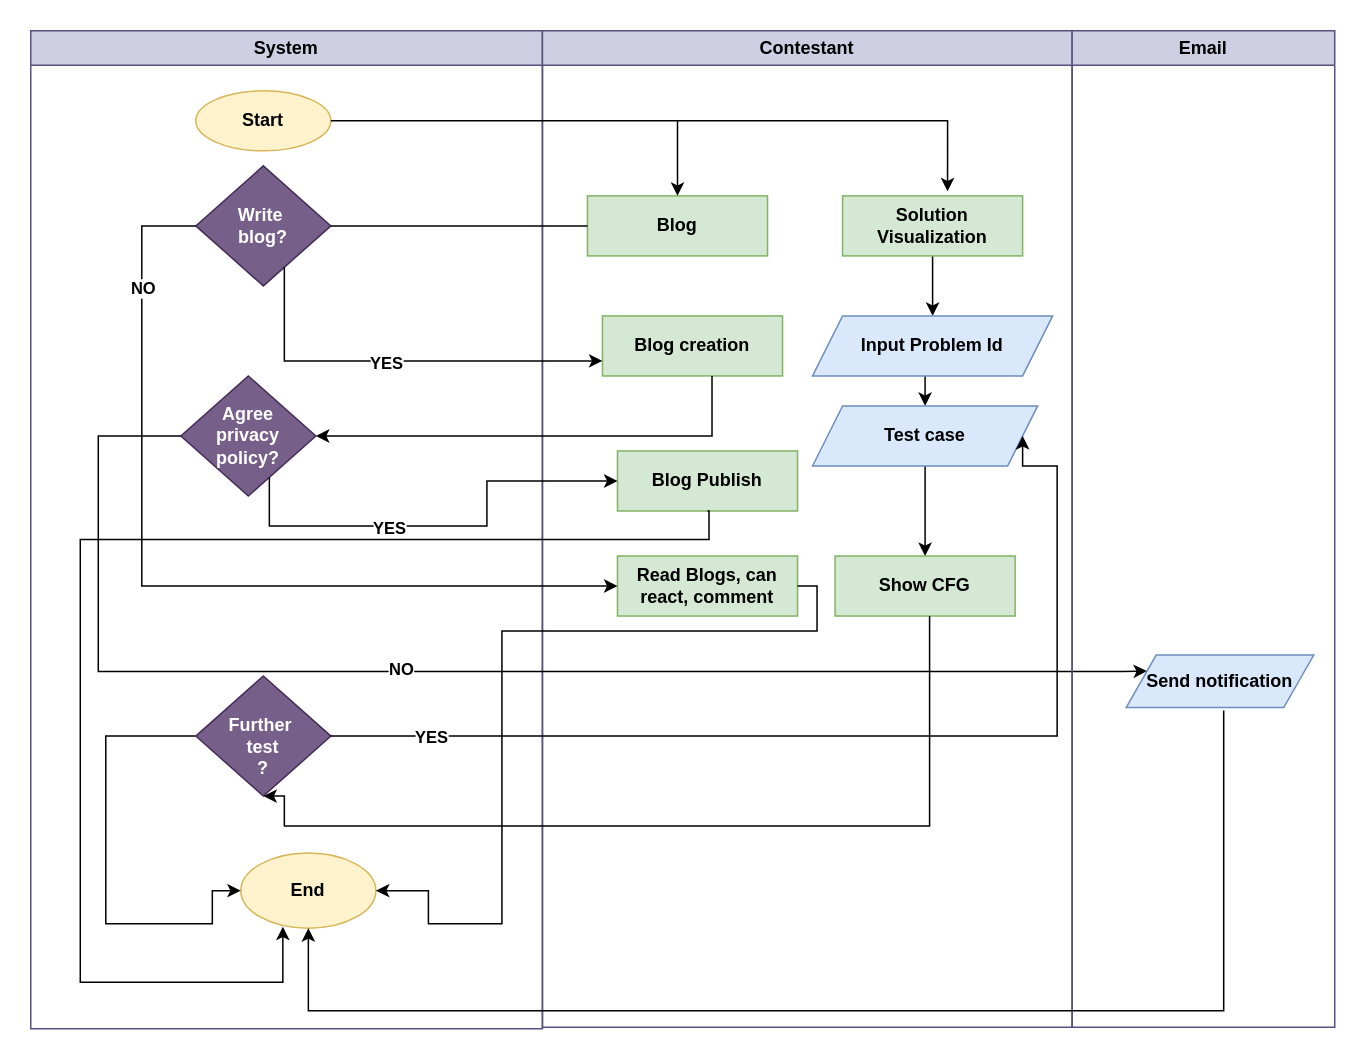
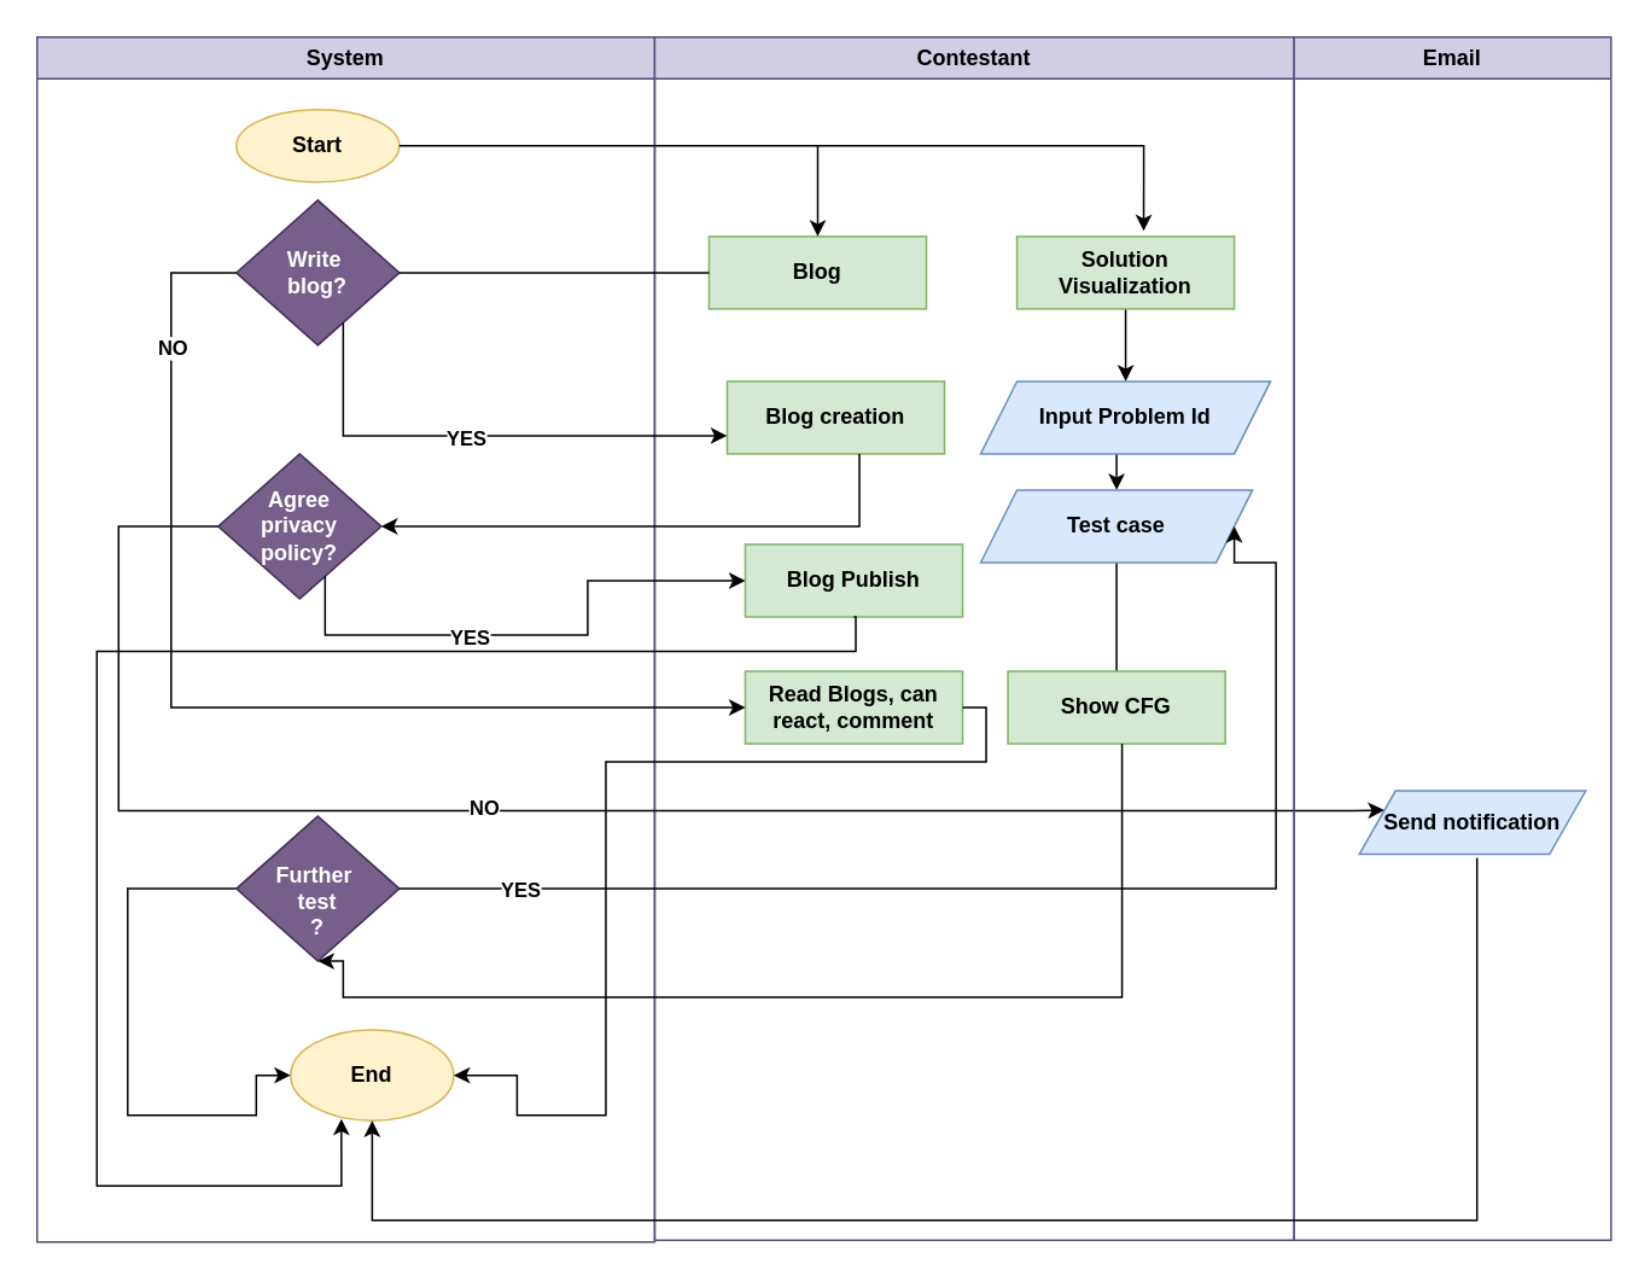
  <mxCell id="0" />
  <mxCell id="1" parent="0" />
  <mxCell id="2" value="System" style="swimlane;whiteSpace=wrap;html=1;fillColor=#d0cee2;strokeColor=#56517e;" parent="1" vertex="1"><mxGeometry x="20" y="20" width="341" height="665" as="geometry" /></mxCell>
  <mxCell id="3" value="&lt;b&gt;Start&lt;/b&gt;" style="ellipse;whiteSpace=wrap;html=1;fillColor=#fff2cc;strokeColor=#d6b656;" parent="2" vertex="1"><mxGeometry x="110" y="40" width="90" height="40" as="geometry" /></mxCell>
  <mxCell id="4" value="&lt;b&gt;Write&amp;nbsp;&lt;/b&gt;&lt;div&gt;&lt;b&gt;blog?&lt;/b&gt;&lt;/div&gt;" style="rhombus;whiteSpace=wrap;html=1;fillColor=#76608a;strokeColor=#432D57;fontColor=#ffffff;" parent="2" vertex="1"><mxGeometry x="110" y="90" width="90" height="80" as="geometry" /></mxCell>
  <mxCell id="5" value="&lt;b&gt;Agree&lt;/b&gt;&lt;div&gt;&lt;b&gt;privacy&lt;/b&gt;&lt;br&gt;&lt;div&gt;&lt;b&gt;policy?&lt;/b&gt;&lt;/div&gt;&lt;/div&gt;" style="rhombus;whiteSpace=wrap;html=1;fillColor=#76608a;strokeColor=#432D57;fontColor=#ffffff;" parent="2" vertex="1"><mxGeometry x="100" y="230" width="90" height="80" as="geometry" /></mxCell>
  <mxCell id="6" value="&lt;b&gt;End&lt;/b&gt;" style="ellipse;whiteSpace=wrap;html=1;fillColor=#fff2cc;strokeColor=#d6b656;" parent="2" vertex="1"><mxGeometry x="140" y="548" width="90" height="50" as="geometry" /></mxCell>
  <mxCell id="7" style="edgeStyle=orthogonalEdgeStyle;rounded=0;orthogonalLoop=1;jettySize=auto;html=1;entryX=0;entryY=0.5;entryDx=0;entryDy=0;" parent="2" source="8" target="6" edge="1"><mxGeometry relative="1" as="geometry"><Array as="points"><mxPoint x="50" y="470" /><mxPoint x="50" y="595" /><mxPoint x="121" y="595" /><mxPoint x="121" y="573" /></Array></mxGeometry></mxCell>
  <mxCell id="8" value="&lt;b&gt;&amp;nbsp;&lt;/b&gt;&lt;div&gt;&lt;b&gt;Further&amp;nbsp;&lt;/b&gt;&lt;div&gt;&lt;b&gt;test&lt;/b&gt;&lt;div&gt;&lt;b&gt;?&lt;/b&gt;&lt;/div&gt;&lt;/div&gt;&lt;/div&gt;" style="rhombus;whiteSpace=wrap;html=1;fillColor=#76608a;strokeColor=#432D57;fontColor=#ffffff;" parent="2" vertex="1"><mxGeometry x="110" y="430" width="90" height="80" as="geometry" /></mxCell>
  <mxCell id="9" value="Contestant" style="swimlane;whiteSpace=wrap;html=1;startSize=23;fillColor=#d0cee2;strokeColor=#56517e;" parent="1" vertex="1"><mxGeometry x="361" y="20" width="353" height="664" as="geometry" /></mxCell>
  <mxCell id="10" value="&lt;b&gt;Blog&lt;/b&gt;" style="rounded=0;whiteSpace=wrap;html=1;fillColor=#d5e8d4;strokeColor=#82b366;" parent="9" vertex="1"><mxGeometry x="30" y="110" width="120" height="40" as="geometry" /></mxCell>
  <mxCell id="11" style="edgeStyle=orthogonalEdgeStyle;rounded=0;orthogonalLoop=1;jettySize=auto;html=1;exitX=0.5;exitY=1;exitDx=0;exitDy=0;entryX=0.5;entryY=0;entryDx=0;entryDy=0;" parent="9" source="12" target="18" edge="1"><mxGeometry relative="1" as="geometry" /></mxCell>
  <mxCell id="12" value="&lt;b&gt;Solution Visualization&lt;/b&gt;" style="rounded=0;whiteSpace=wrap;html=1;fillColor=#d5e8d4;strokeColor=#82b366;" parent="9" vertex="1"><mxGeometry x="200" y="110" width="120" height="40" as="geometry" /></mxCell>
  <mxCell id="13" value="&lt;b&gt;Blog creation&lt;/b&gt;" style="rounded=0;whiteSpace=wrap;html=1;fillColor=#d5e8d4;strokeColor=#82b366;" parent="9" vertex="1"><mxGeometry x="40" y="190" width="120" height="40" as="geometry" /></mxCell>
  <mxCell id="14" value="&lt;b&gt;Read Blogs, can react, comment&lt;/b&gt;" style="rounded=0;whiteSpace=wrap;html=1;fillColor=#d5e8d4;strokeColor=#82b366;" parent="9" vertex="1"><mxGeometry x="50" y="350" width="120" height="40" as="geometry" /></mxCell>
  <mxCell id="15" value="&lt;b&gt;Blog Publish&lt;/b&gt;" style="rounded=0;whiteSpace=wrap;html=1;fillColor=#d5e8d4;strokeColor=#82b366;" parent="9" vertex="1"><mxGeometry x="50" y="280" width="120" height="40" as="geometry" /></mxCell>
  <mxCell id="16" value="" style="endArrow=classic;html=1;rounded=0;" parent="9" target="10" edge="1"><mxGeometry width="50" height="50" relative="1" as="geometry"><mxPoint x="90" y="60" as="sourcePoint" /><mxPoint x="120" y="10" as="targetPoint" /></mxGeometry></mxCell>
  <mxCell id="17" style="edgeStyle=orthogonalEdgeStyle;rounded=0;orthogonalLoop=1;jettySize=auto;html=1;" parent="9" source="18" target="20" edge="1"><mxGeometry relative="1" as="geometry"><Array as="points"><mxPoint x="255" y="240" /><mxPoint x="255" y="240" /></Array></mxGeometry></mxCell>
  <mxCell id="18" value="&lt;b&gt;Input Problem Id&lt;/b&gt;" style="shape=parallelogram;perimeter=parallelogramPerimeter;whiteSpace=wrap;html=1;fixedSize=1;fillColor=#dae8fc;strokeColor=#6c8ebf;" parent="9" vertex="1"><mxGeometry x="180" y="190" width="160" height="40" as="geometry" /></mxCell>
- <mxCell id="19" style="edgeStyle=orthogonalEdgeStyle;rounded=0;orthogonalLoop=1;jettySize=auto;html=1;entryX=0.5;entryY=0;entryDx=0;entryDy=0;" parent="9" source="20" target="21" edge="1"><mxGeometry relative="1" as="geometry" /></mxCell>
+ <mxCell id="19" style="edgeStyle=orthogonalEdgeStyle;rounded=0;orthogonalLoop=1;jettySize=auto;html=1;entryX=0.5;entryY=0;entryDx=0;entryDy=0;endArrow=none;" parent="9" source="20" target="21" edge="1"><mxGeometry relative="1" as="geometry" /></mxCell>
  <mxCell id="20" value="&lt;b style=&quot;background-color: initial;&quot;&gt;Test case&lt;/b&gt;" style="shape=parallelogram;perimeter=parallelogramPerimeter;whiteSpace=wrap;html=1;fixedSize=1;fillColor=#dae8fc;strokeColor=#6c8ebf;" parent="9" vertex="1"><mxGeometry x="180" y="250" width="150" height="40" as="geometry" /></mxCell>
  <mxCell id="21" value="&lt;b&gt;Show CFG&lt;/b&gt;" style="rounded=0;whiteSpace=wrap;html=1;fillColor=#d5e8d4;strokeColor=#82b366;" parent="9" vertex="1"><mxGeometry x="195" y="350" width="120" height="40" as="geometry" /></mxCell>
  <mxCell id="22" style="edgeStyle=orthogonalEdgeStyle;rounded=0;orthogonalLoop=1;jettySize=auto;html=1;entryX=1;entryY=0.5;entryDx=0;entryDy=0;endArrow=none;" parent="1" source="10" target="4" edge="1"><mxGeometry relative="1" as="geometry" /></mxCell>
  <mxCell id="23" style="edgeStyle=orthogonalEdgeStyle;rounded=0;orthogonalLoop=1;jettySize=auto;html=1;entryX=0;entryY=0.75;entryDx=0;entryDy=0;" parent="1" source="4" target="13" edge="1"><mxGeometry relative="1" as="geometry"><Array as="points"><mxPoint x="189" y="240" /></Array></mxGeometry></mxCell>
  <mxCell id="24" value="&lt;b&gt;YES&lt;/b&gt;" style="edgeLabel;html=1;align=center;verticalAlign=middle;resizable=0;points=[];" parent="23" vertex="1" connectable="0"><mxGeometry x="-0.049" y="-1" relative="1" as="geometry"><mxPoint as="offset" /></mxGeometry></mxCell>
  <mxCell id="25" style="edgeStyle=orthogonalEdgeStyle;rounded=0;orthogonalLoop=1;jettySize=auto;html=1;" parent="1" source="13" target="5" edge="1"><mxGeometry relative="1" as="geometry"><Array as="points"><mxPoint x="474" y="290" /></Array></mxGeometry></mxCell>
  <mxCell id="26" style="edgeStyle=orthogonalEdgeStyle;rounded=0;orthogonalLoop=1;jettySize=auto;html=1;entryX=0;entryY=0.5;entryDx=0;entryDy=0;" parent="1" source="5" target="15" edge="1"><mxGeometry relative="1" as="geometry"><Array as="points"><mxPoint x="179" y="350" /><mxPoint x="324" y="350" /><mxPoint x="324" y="320" /></Array></mxGeometry></mxCell>
  <mxCell id="27" value="&lt;b&gt;YES&lt;/b&gt;" style="edgeLabel;html=1;align=center;verticalAlign=middle;resizable=0;points=[];" parent="26" vertex="1" connectable="0"><mxGeometry x="-0.242" y="-1" relative="1" as="geometry"><mxPoint as="offset" /></mxGeometry></mxCell>
  <mxCell id="28" style="edgeStyle=orthogonalEdgeStyle;rounded=0;orthogonalLoop=1;jettySize=auto;html=1;entryX=0;entryY=0.5;entryDx=0;entryDy=0;" parent="1" source="4" target="14" edge="1"><mxGeometry relative="1" as="geometry"><Array as="points"><mxPoint x="94" y="150" /><mxPoint x="94" y="390" /></Array></mxGeometry></mxCell>
  <mxCell id="29" value="&lt;b&gt;NO&lt;/b&gt;" style="edgeLabel;html=1;align=center;verticalAlign=middle;resizable=0;points=[];" parent="28" vertex="1" connectable="0"><mxGeometry x="-0.739" relative="1" as="geometry"><mxPoint as="offset" /></mxGeometry></mxCell>
  <mxCell id="30" style="edgeStyle=orthogonalEdgeStyle;rounded=0;orthogonalLoop=1;jettySize=auto;html=1;entryX=0.583;entryY=-0.075;entryDx=0;entryDy=0;entryPerimeter=0;" parent="1" source="3" target="12" edge="1"><mxGeometry relative="1" as="geometry" /></mxCell>
  <mxCell id="31" style="edgeStyle=orthogonalEdgeStyle;rounded=0;orthogonalLoop=1;jettySize=auto;html=1;entryX=0;entryY=0.25;entryDx=0;entryDy=0;" parent="1" source="5" target="38" edge="1"><mxGeometry relative="1" as="geometry"><mxPoint x="417.12" y="447.395" as="targetPoint" /><Array as="points"><mxPoint x="65" y="290" /><mxPoint x="65" y="447" /><mxPoint x="747" y="447" /></Array></mxGeometry></mxCell>
  <mxCell id="32" value="&lt;b&gt;NO&lt;/b&gt;" style="edgeLabel;html=1;align=center;verticalAlign=middle;resizable=0;points=[];" parent="31" vertex="1" connectable="0"><mxGeometry x="-0.094" y="2" relative="1" as="geometry"><mxPoint as="offset" /></mxGeometry></mxCell>
  <mxCell id="33" style="edgeStyle=orthogonalEdgeStyle;rounded=0;orthogonalLoop=1;jettySize=auto;html=1;entryX=0.5;entryY=1;entryDx=0;entryDy=0;" parent="1" source="21" target="8" edge="1"><mxGeometry relative="1" as="geometry"><Array as="points"><mxPoint x="619" y="550" /><mxPoint x="189" y="550" /></Array></mxGeometry></mxCell>
  <mxCell id="34" style="edgeStyle=orthogonalEdgeStyle;rounded=0;orthogonalLoop=1;jettySize=auto;html=1;entryX=1;entryY=0.5;entryDx=0;entryDy=0;" parent="1" source="8" target="20" edge="1"><mxGeometry relative="1" as="geometry"><mxPoint x="704" y="310" as="targetPoint" /><Array as="points"><mxPoint x="704" y="490" /><mxPoint x="704" y="310" /></Array></mxGeometry></mxCell>
  <mxCell id="35" value="&lt;b&gt;YES&lt;/b&gt;" style="edgeLabel;html=1;align=center;verticalAlign=middle;resizable=0;points=[];" parent="34" vertex="1" connectable="0"><mxGeometry x="-0.812" relative="1" as="geometry"><mxPoint as="offset" /></mxGeometry></mxCell>
  <mxCell id="36" style="edgeStyle=orthogonalEdgeStyle;rounded=0;orthogonalLoop=1;jettySize=auto;html=1;entryX=1;entryY=0.5;entryDx=0;entryDy=0;" parent="1" source="14" target="6" edge="1"><mxGeometry relative="1" as="geometry"><Array as="points"><mxPoint x="544" y="390" /><mxPoint x="544" y="420" /><mxPoint x="334" y="420" /><mxPoint x="334" y="615" /><mxPoint x="285" y="615" /><mxPoint x="285" y="593" /></Array></mxGeometry></mxCell>
  <mxCell id="37" value="Email" style="swimlane;whiteSpace=wrap;html=1;fillColor=#d0cee2;strokeColor=#56517e;" parent="1" vertex="1"><mxGeometry x="714" y="20" width="175" height="664" as="geometry" /></mxCell>
  <mxCell id="38" value="&lt;b&gt;Send notification&lt;/b&gt;" style="shape=parallelogram;perimeter=parallelogramPerimeter;whiteSpace=wrap;html=1;fixedSize=1;fillColor=#dae8fc;strokeColor=#6c8ebf;" parent="37" vertex="1"><mxGeometry x="36" y="416" width="125" height="35" as="geometry" /></mxCell>
  <mxCell id="39" style="edgeStyle=orthogonalEdgeStyle;rounded=0;orthogonalLoop=1;jettySize=auto;html=1;entryX=0.5;entryY=1;entryDx=0;entryDy=0;" parent="1" target="6" edge="1"><mxGeometry relative="1" as="geometry"><mxPoint x="815" y="473" as="sourcePoint" /><Array as="points"><mxPoint x="815" y="673" /><mxPoint x="205" y="673" /></Array></mxGeometry></mxCell>
  <mxCell id="40" style="edgeStyle=orthogonalEdgeStyle;rounded=0;orthogonalLoop=1;jettySize=auto;html=1;entryX=0.311;entryY=0.98;entryDx=0;entryDy=0;entryPerimeter=0;exitX=0.5;exitY=1;exitDx=0;exitDy=0;" parent="1" source="15" target="6" edge="1"><mxGeometry relative="1" as="geometry"><mxPoint x="161.18" y="641.678" as="targetPoint" /><Array as="points"><mxPoint x="472" y="340" /><mxPoint x="472" y="359" /><mxPoint x="53" y="359" /><mxPoint x="53" y="654" /><mxPoint x="188" y="654" /></Array><mxPoint x="472" y="349" as="sourcePoint" /></mxGeometry></mxCell>
